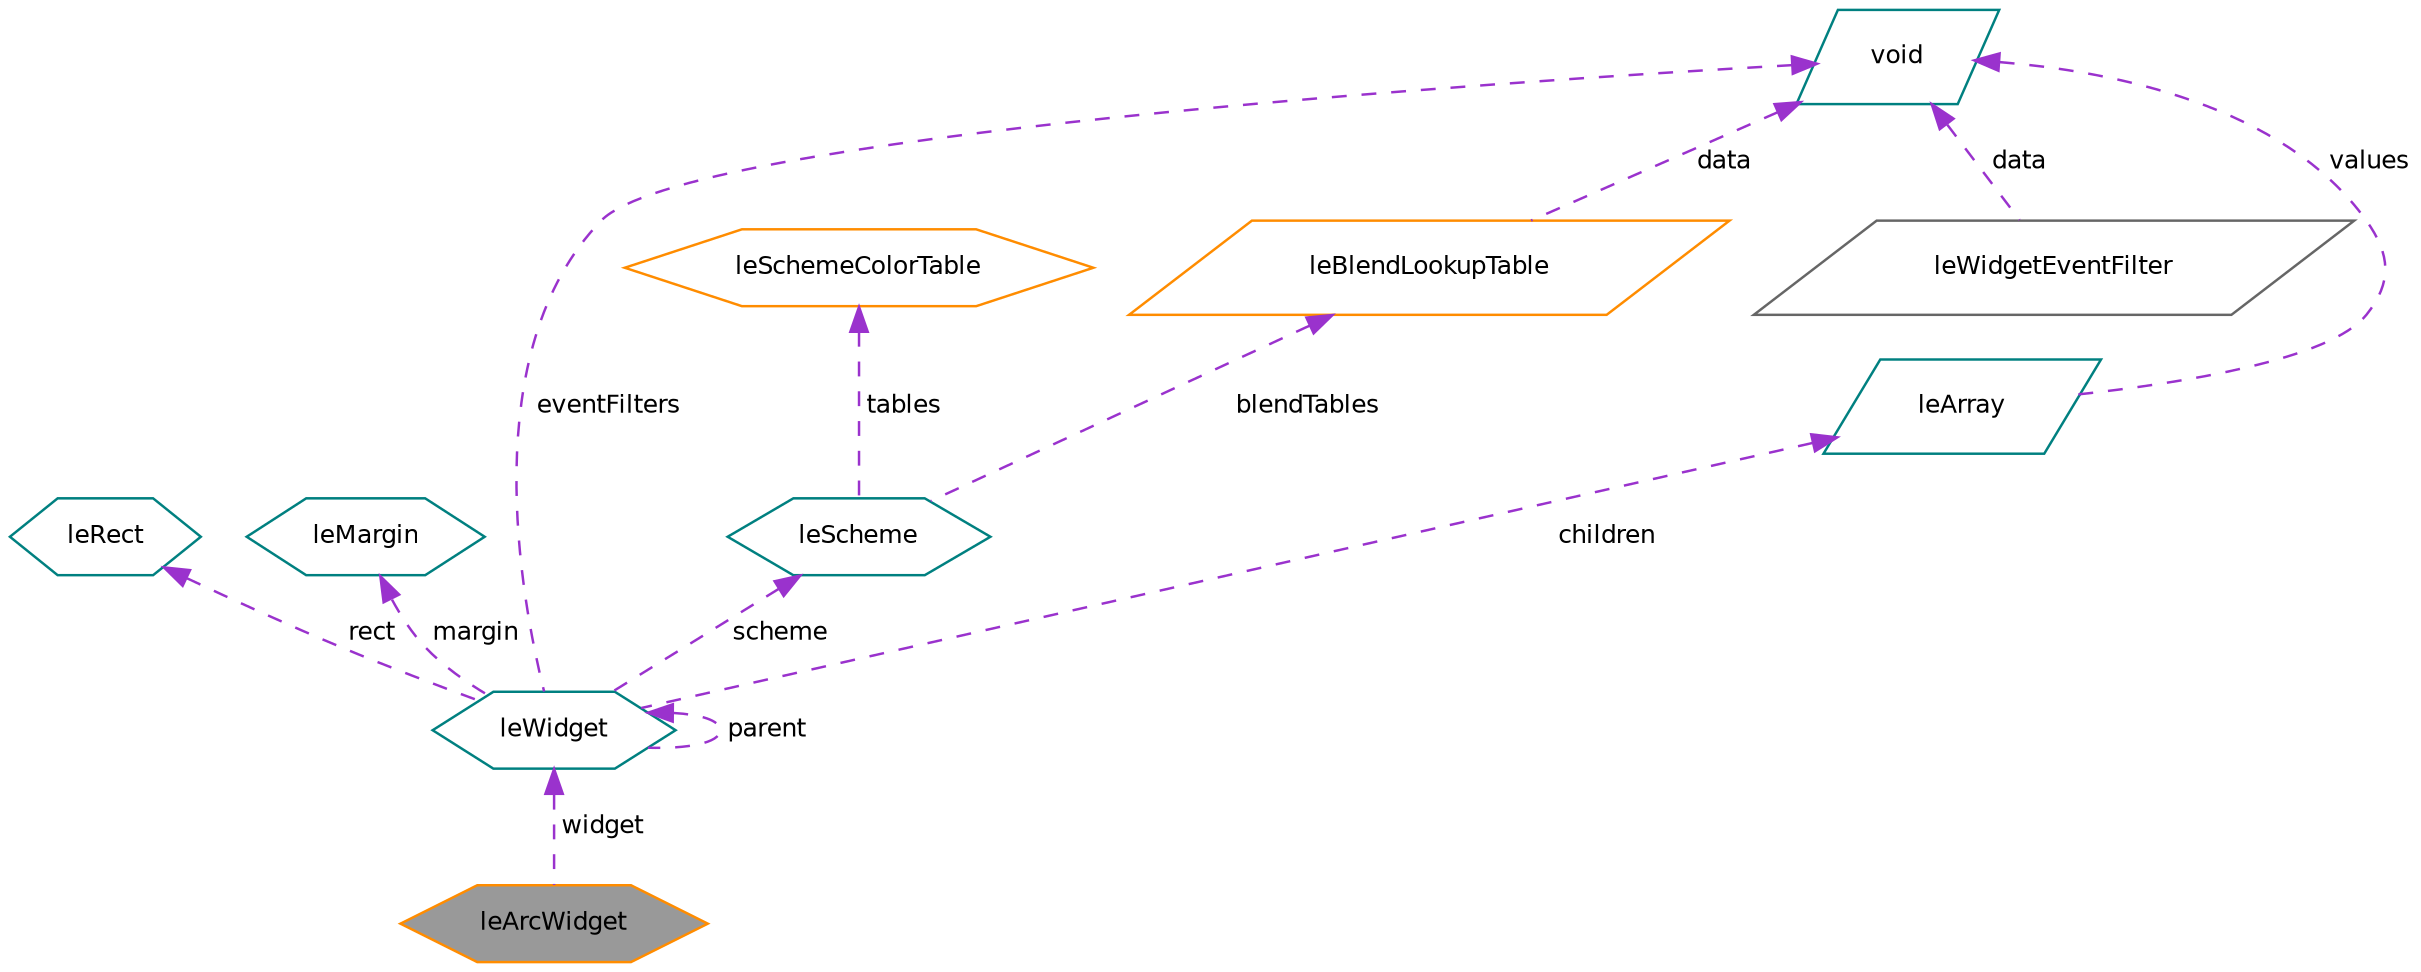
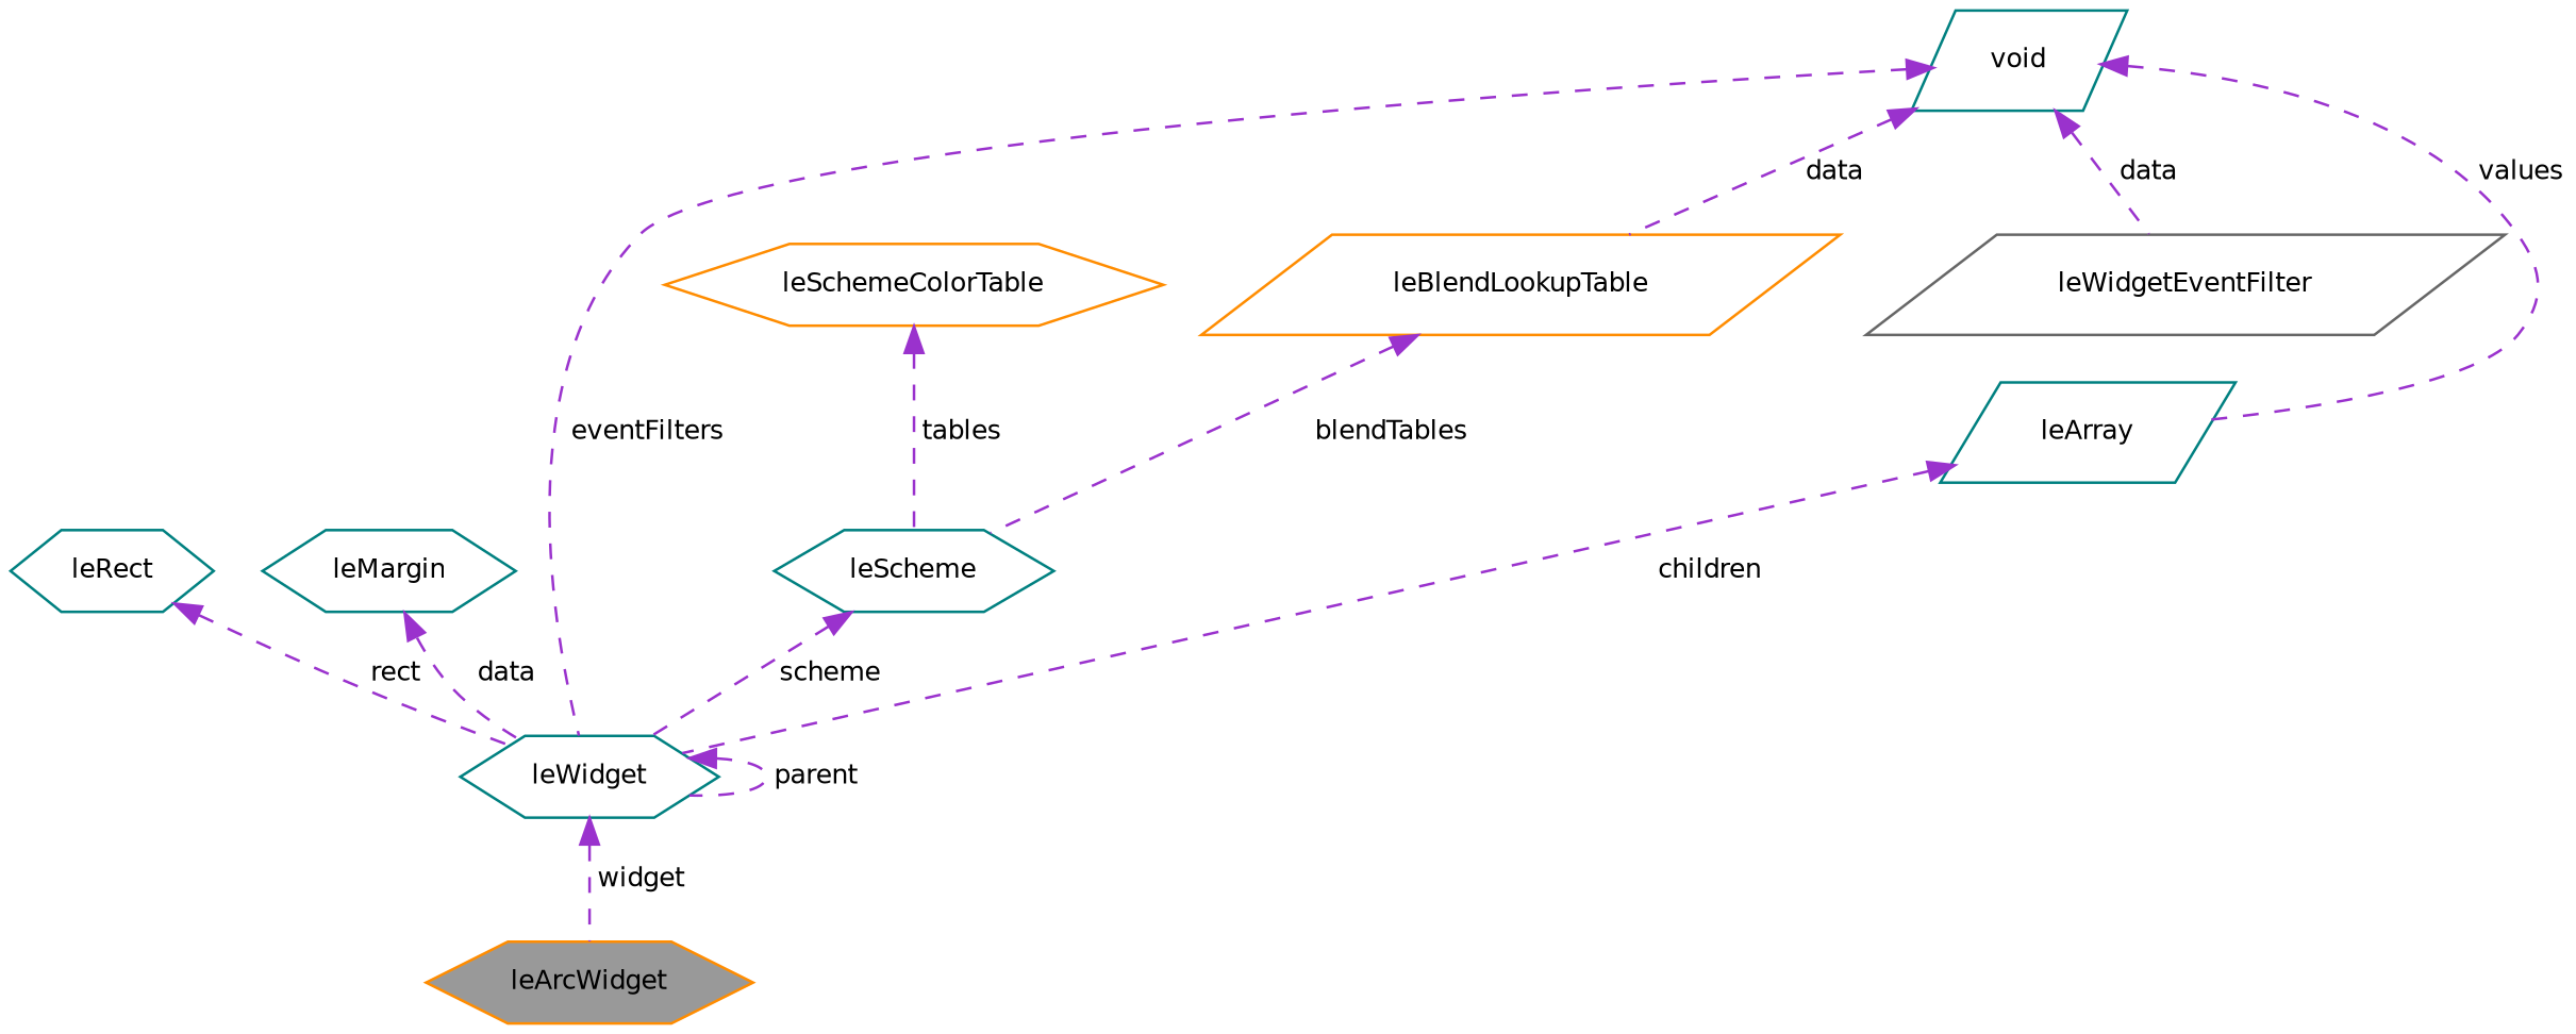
  digraph {
    node [color=teal fillcolor=white fontname=Helvetica fontsize=10 shape=hexagon style=filled]
    edge [color=darkorchid3 dir=back fontname=Helvetica fontsize=10 labelfontname=Helvetica labelfontsize=10 style=dashed]
    n1 [color=darkorange fillcolor=grey60 fontcolor=black height=0.2 label=leArcWidget width=0.4]
    n2 [height=0.2 label=leWidget width=0.4]
    n3 [height=0.2 label=leRect width=0.4]
    n4 [height=0.2 label=leMargin width=0.4]
    n5 [height=0.2 label=leScheme width=0.4]
    n6 [color=darkorange height=0.2 label=leSchemeColorTable width=0.4]
    n7 [color=darkorange height=0.2 label=leBlendLookupTable shape=parallelogram width=0.4]
    n8 [height=0.2 label=void shape=parallelogram width=0.4]
    n9 [color=gray40 height=0.2 label=leWidgetEventFilter shape=parallelogram width=0.4]
    n10 [height=0.2 label=leArray shape=parallelogram width=0.4]
    n2 -> n1 [label=" widget"]
    n2 -> n2 [label=" parent"]
    n3 -> n2 [label=" rect"]
-   n4 -> n2 [label=" margin"]
+   n4 -> n2 [label=" data"]
    n5 -> n2 [label=" scheme"]
    n6 -> n5 [label=" tables"]
    n7 -> n5 [label=" blendTables"]
    n8 -> n2 [label=" eventFilters"]
    n8 -> n7 [label=" data"]
    n8 -> n9 [label=" data"]
    n8 -> n10 [label=" values"]
    n10 -> n2 [label=" children"]
  }
